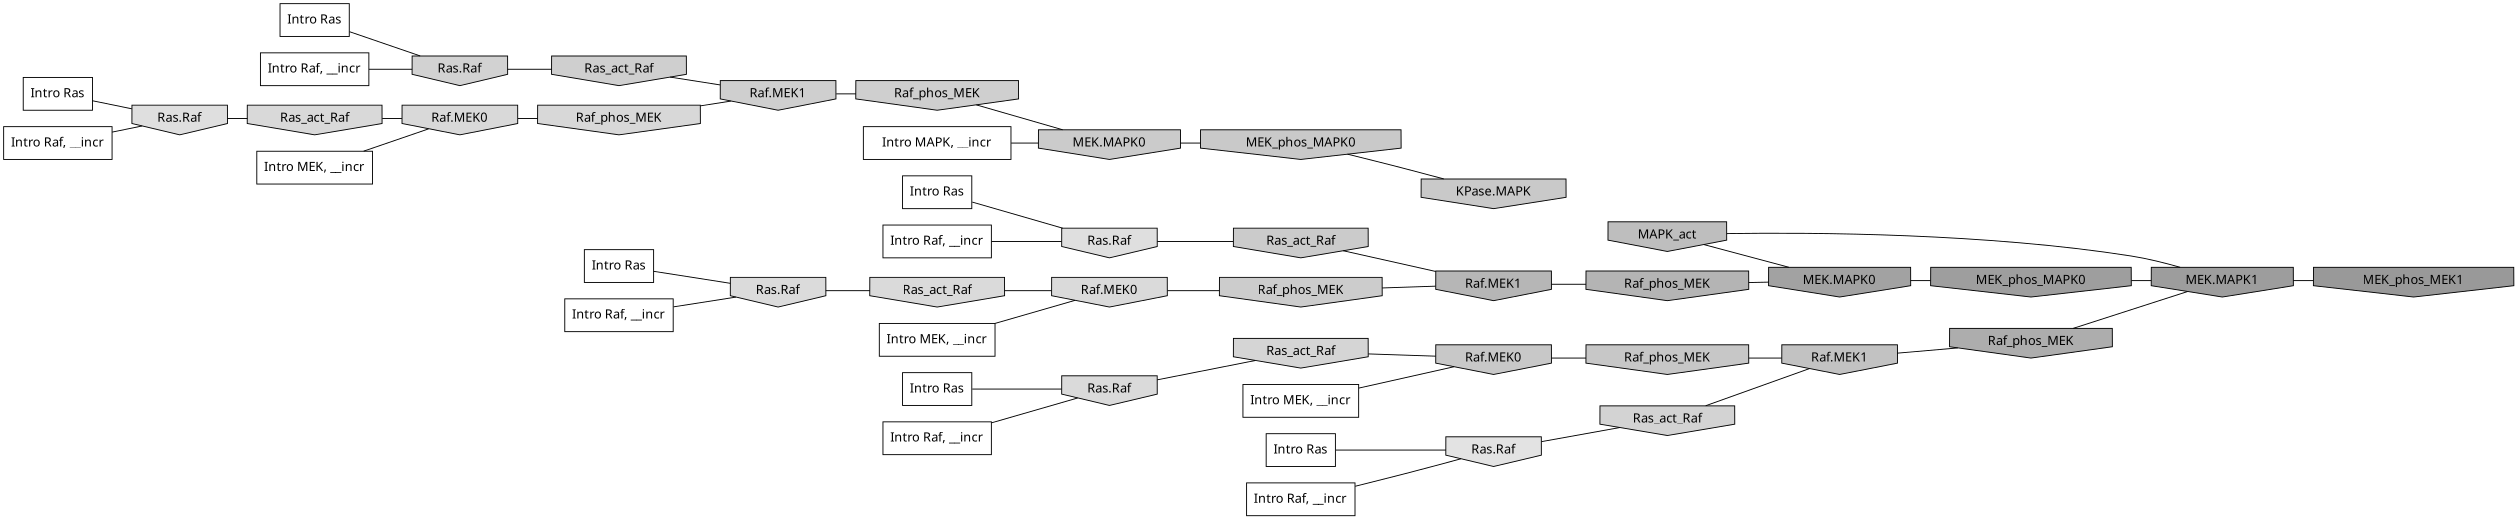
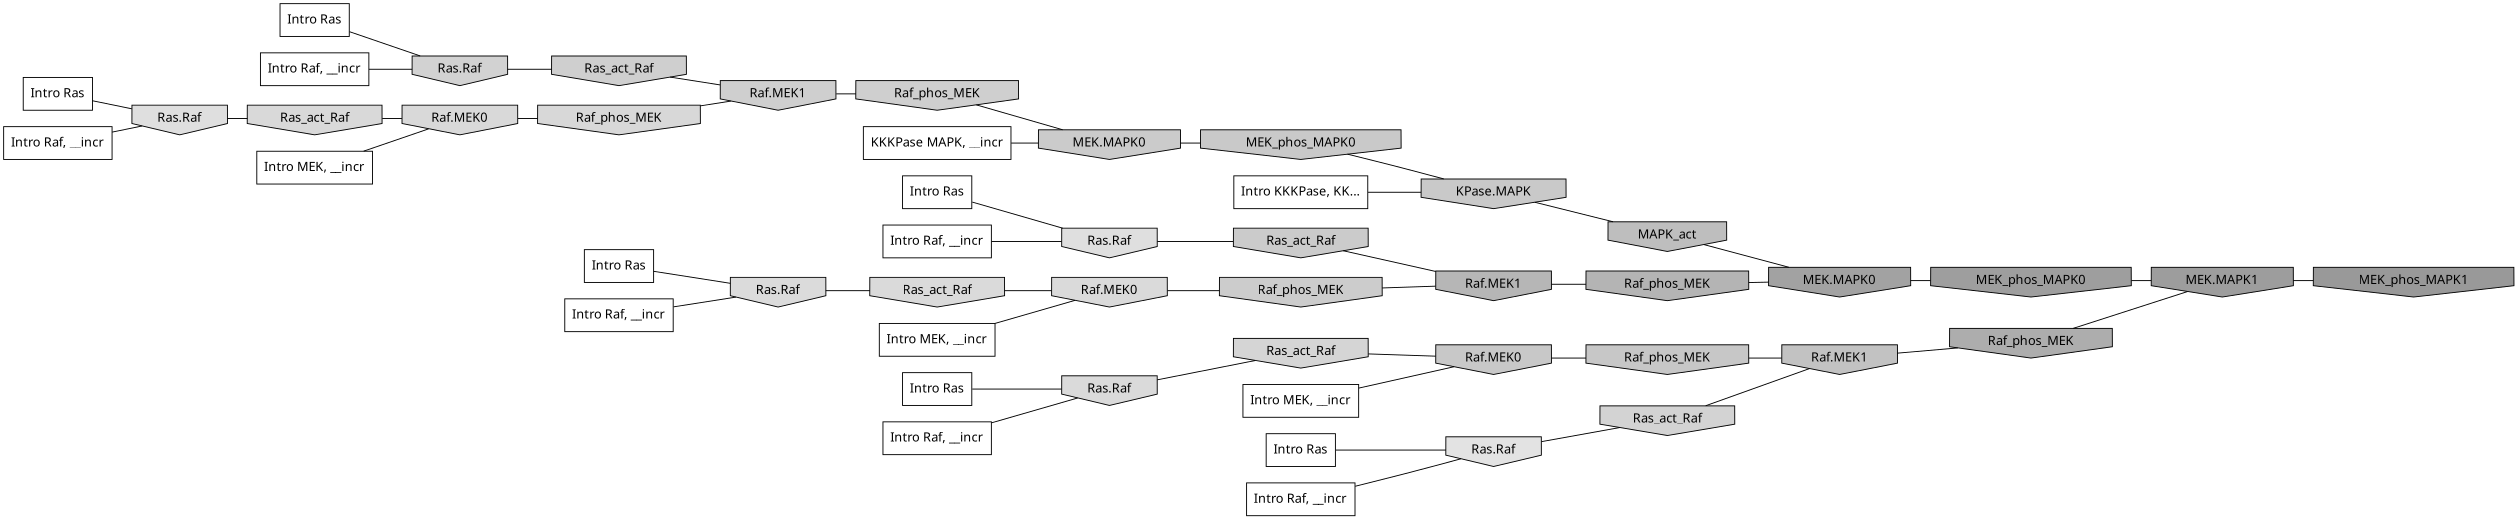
  digraph {
    rankdir=LR
    ranksep=0.30
    node [fillcolor="0.000 0.000 1.000" fontname="CMU Serif" shape=invhouse style=filled]
    edge [color="0.000 0.000 0.000" dir=none fontname="CMU Serif"]
    n1 [label="Intro Ras" shape=rectangle]
    n2 [fillcolor="0.000 0.000 0.824" label="Ras.Raf"]
    n3 [fillcolor="0.000 0.000 0.812" label=Ras_act_Raf]
    n4 [label="Intro Ras" shape=rectangle]
    n5 [fillcolor="0.000 0.000 0.887" label="Ras.Raf"]
    n6 [fillcolor="0.000 0.000 0.827" label=Ras_act_Raf]
    n7 [label="Intro Ras" shape=rectangle]
    n8 [fillcolor="0.000 0.000 0.872" label="Ras.Raf"]
    n9 [fillcolor="0.000 0.000 0.795" label=Ras_act_Raf]
    n10 [label="Intro Ras" shape=rectangle]
    n11 [fillcolor="0.000 0.000 0.872" label="Ras.Raf"]
    n12 [fillcolor="0.000 0.000 0.849" label=Ras_act_Raf]
    n13 [label="Intro Ras" shape=rectangle]
    n14 [fillcolor="0.000 0.000 0.854" label="Ras.Raf"]
    n15 [fillcolor="0.000 0.000 0.834" label=Ras_act_Raf]
    n16 [label="Intro Ras" shape=rectangle]
    n17 [fillcolor="0.000 0.000 0.858" label="Ras.Raf"]
    n18 [fillcolor="0.000 0.000 0.854" label=Ras_act_Raf]
    n19 [label="Intro Raf, __incr" shape=rectangle]
    n20 [label="Intro Raf, __incr" shape=rectangle]
    n21 [label="Intro Raf, __incr" shape=rectangle]
    n22 [label="Intro Raf, __incr" shape=rectangle]
    n23 [label="Intro Raf, __incr" shape=rectangle]
    n24 [label="Intro Raf, __incr" shape=rectangle]
    n25 [label="Intro MEK, __incr" shape=rectangle]
    n26 [fillcolor="0.000 0.000 0.849" label="Raf.MEK0"]
    n27 [fillcolor="0.000 0.000 0.844" label=Raf_phos_MEK]
    n28 [label="Intro MEK, __incr" shape=rectangle]
    n29 [fillcolor="0.000 0.000 0.783" label="Raf.MEK0"]
    n30 [fillcolor="0.000 0.000 0.778" label=Raf_phos_MEK]
    n31 [label="Intro MEK, __incr" shape=rectangle]
    n32 [fillcolor="0.000 0.000 0.854" label="Raf.MEK0"]
    n33 [fillcolor="0.000 0.000 0.797" label=Raf_phos_MEK]
-   n34 [label="Intro MAPK, __incr" shape=rectangle]
+   n34 [label="KKKPase MAPK, __incr" shape=rectangle]
    n35 [fillcolor="0.000 0.000 0.794" label="MEK.MAPK0"]
    n36 [fillcolor="0.000 0.000 0.787" label=MEK_phos_MAPK0]
+   n37 [label="Intro KKKPase, KK..." shape=rectangle]
    n38 [fillcolor="0.000 0.000 0.786" label="KPase.MAPK"]
    n39 [fillcolor="0.000 0.000 0.746" label=MAPK_act]
    n40 [fillcolor="0.000 0.000 0.759" label="Raf.MEK1"]
    n41 [fillcolor="0.000 0.000 0.713" label="Raf.MEK1"]
    n42 [fillcolor="0.000 0.000 0.812" label="Raf.MEK1"]
    n43 [fillcolor="0.000 0.000 0.809" label=Raf_phos_MEK]
    n44 [fillcolor="0.000 0.000 0.679" label=Raf_phos_MEK]
    n45 [fillcolor="0.000 0.000 0.705" label=Raf_phos_MEK]
    n46 [fillcolor="0.000 0.000 0.634" label="MEK.MAPK0"]
    n47 [fillcolor="0.000 0.000 0.614" label="MEK.MAPK1"]
    n48 [fillcolor="0.000 0.000 0.621" label=MEK_phos_MAPK0]
-   n49 [fillcolor="0.000 0.000 0.600" label=MEK_phos_MEK1]
+   n49 [fillcolor="0.000 0.000 0.600" label=MEK_phos_MAPK1]
    n1 -> n2
    n2 -> n3
    n3 -> n42
    n4 -> n5
    n5 -> n6
    n6 -> n40
    n7 -> n8
    n8 -> n9
    n9 -> n41
    n10 -> n11
    n11 -> n12
    n12 -> n26
    n13 -> n14
    n14 -> n15
    n15 -> n29
    n16 -> n17
    n17 -> n18
    n18 -> n32
    n19 -> n5
    n20 -> n11
    n21 -> n2
    n22 -> n17
    n23 -> n14
    n24 -> n8
    n25 -> n26
    n26 -> n27
    n27 -> n42
    n28 -> n29
    n29 -> n30
    n30 -> n40
    n31 -> n32
    n32 -> n33
    n33 -> n41
    n34 -> n35
    n35 -> n36
    n36 -> n38
-   n47 -> n39
+   n37 -> n38
+   n38 -> n39
    n39 -> n46
    n40 -> n44
    n41 -> n45
    n42 -> n43
    n43 -> n35
    n44 -> n47
    n45 -> n46
    n46 -> n48
    n47 -> n49
    n48 -> n47
  }
